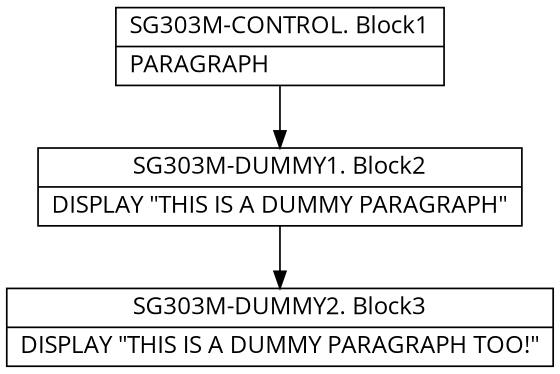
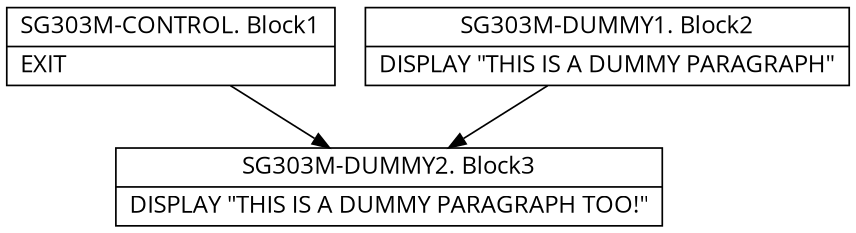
  digraph {
    fontname="Open Sans"
    node [fontname="Open Sans" shape=record]
    edge [arrowtail=empty fontname="Open Sans"]
-   n1 [label="{SG303M-CONTROL. Block1|    PARAGRAPH\l}"]
+   n1 [label="{SG303M-CONTROL. Block1|    EXIT\l}"]
    n2 [label="{SG303M-DUMMY1. Block2|    DISPLAY \"THIS IS A DUMMY PARAGRAPH\"\l}"]
    n3 [label="{SG303M-DUMMY2. Block3|    DISPLAY \"THIS IS A DUMMY PARAGRAPH TOO!\"\l}"]
-   n1 -> n2
+   n1 -> n3
    n2 -> n3
  }
